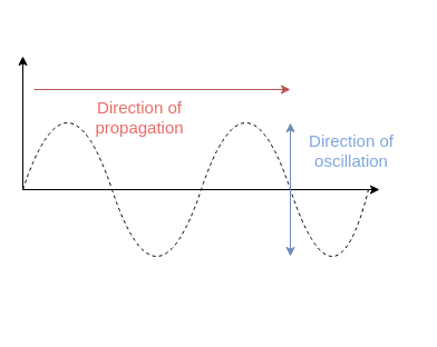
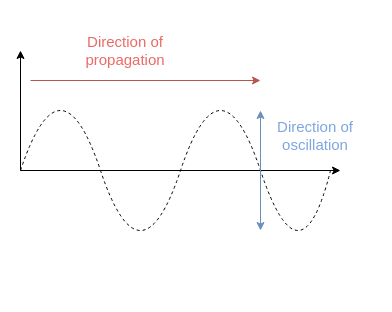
  <mxCell id="0" />
  <mxCell id="1" parent="0" />
  <mxCell id="2" value="" style="endArrow=classic;html=1;" edge="1" parent="1"><mxGeometry width="50" height="50" relative="1" as="geometry"><mxPoint x="20" y="170" as="sourcePoint" /><mxPoint x="340" y="170" as="targetPoint" /></mxGeometry></mxCell>
  <mxCell id="3" value="" style="endArrow=classic;html=1;" edge="1" parent="1"><mxGeometry width="50" height="50" relative="1" as="geometry"><mxPoint x="20" y="170" as="sourcePoint" /><mxPoint x="20" y="50" as="targetPoint" /></mxGeometry></mxCell>
  <mxCell id="4" value="" style="curved=1;endArrow=none;html=1;endFill=0;dashed=1;" edge="1" parent="1"><mxGeometry width="50" height="50" relative="1" as="geometry"><mxPoint x="20" y="170" as="sourcePoint" /><mxPoint x="330" y="170" as="targetPoint" /><Array as="points"><mxPoint x="60" y="50" /><mxPoint x="140" y="290" /><mxPoint x="220" y="50" /><mxPoint x="300" y="290" /></Array></mxGeometry></mxCell>
  <mxCell id="5" value="" style="endArrow=classic;startArrow=classic;html=1;fillColor=#dae8fc;strokeColor=#6c8ebf;" edge="1" parent="1"><mxGeometry width="50" height="50" relative="1" as="geometry"><mxPoint x="260" y="230" as="sourcePoint" /><mxPoint x="260" y="110" as="targetPoint" /></mxGeometry></mxCell>
  <mxCell id="6" value="Direction of oscillation" style="text;html=1;strokeColor=none;fillColor=none;align=center;verticalAlign=middle;whiteSpace=wrap;rounded=0;fontSize=15;fontColor=#7EA6E0;" vertex="1" parent="1"><mxGeometry x="260" y="110" width="110" height="50" as="geometry" /></mxCell>
- <mxCell id="7" value="Direction of propagation&lt;br&gt;" style="text;html=1;strokeColor=none;fillColor=none;align=center;verticalAlign=middle;whiteSpace=wrap;rounded=0;fontSize=15;fontColor=#EA6B66;" vertex="1" parent="1"><mxGeometry x="60" y="75" width="130" height="60" as="geometry" /></mxCell>
+ <mxCell id="7" value="Direction of propagation&lt;br&gt;" style="text;html=1;strokeColor=none;fillColor=none;align=center;verticalAlign=middle;whiteSpace=wrap;rounded=0;fontSize=15;fontColor=#EA6B66;" vertex="1" parent="1"><mxGeometry x="60" y="20" width="130" height="60" as="geometry" /></mxCell>
  <mxCell id="8" value="" style="endArrow=classic;html=1;fontSize=15;fillColor=#f8cecc;strokeColor=#b85450;" edge="1" parent="1"><mxGeometry width="50" height="50" relative="1" as="geometry"><mxPoint x="30" y="80" as="sourcePoint" /><mxPoint x="260" y="80" as="targetPoint" /></mxGeometry></mxCell>
